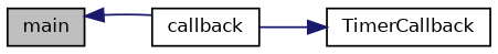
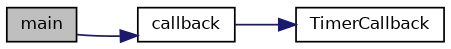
  digraph {
    rankdir=LR
    node [color=black fillcolor=white fontname=Helvetica fontsize=10 shape=record style=filled]
    edge [color=midnightblue fontname=Helvetica fontsize=10 labelfontname=Helvetica labelfontsize=10 style=solid]
    n1 [fillcolor=grey75 fontcolor=black height=0.2 label=main width=0.4]
    n2 [height=0.2 label=callback width=0.4]
    n3 [height=0.2 label=TimerCallback width=0.4]
-   n2 -> n1
+   n1 -> n2
    n2 -> n3
  }
